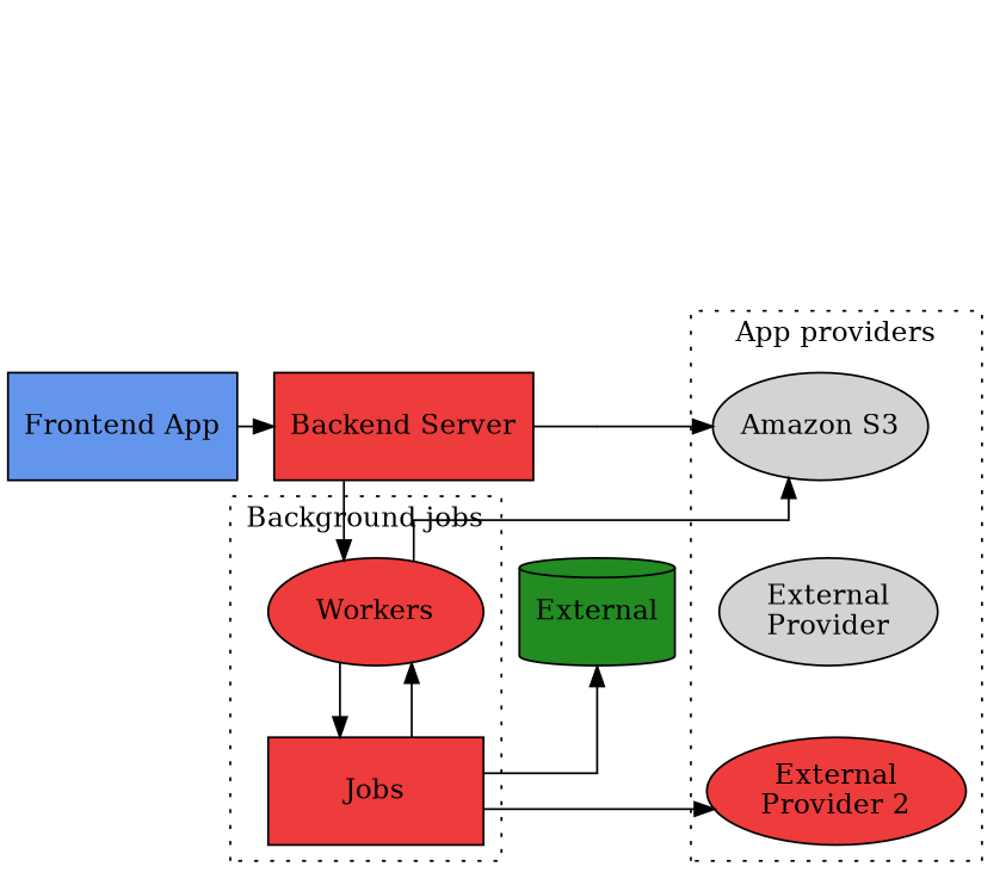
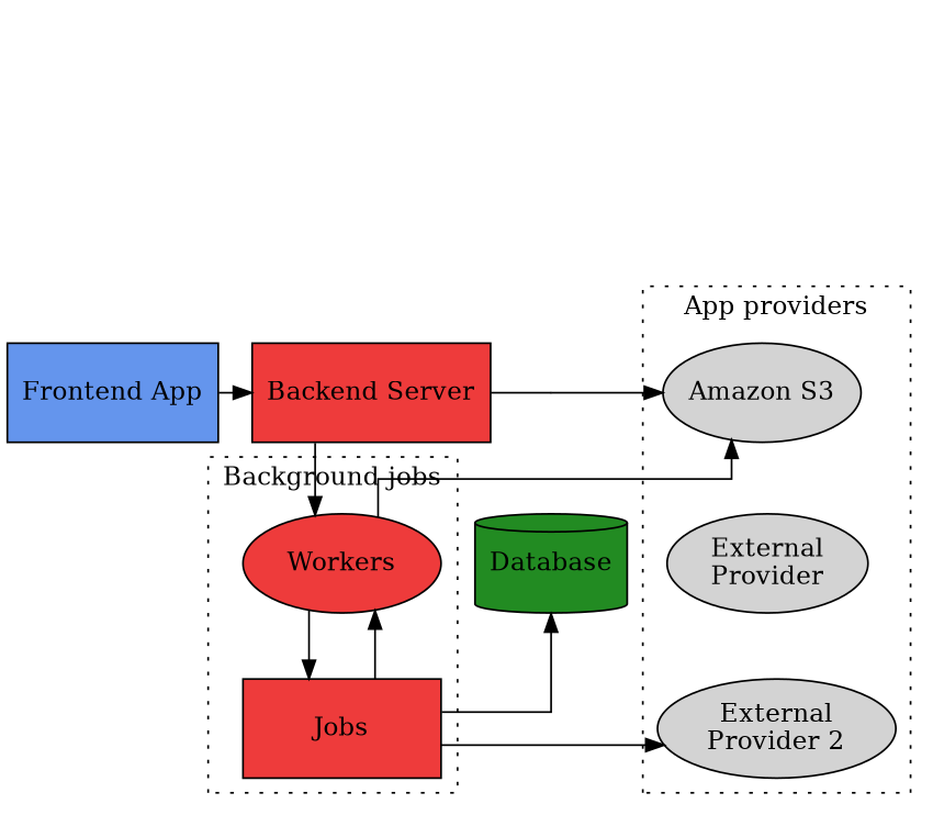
  digraph {
    compound=true
    rankdir=TB
    splines=ortho
    style=dotted
    node [fillcolor=lightgrey shape=box style=filled]
    edge [arrowhead=none style=invisible]
    row2 [height=1.5 style=invisible width=0.1]
    row3 [height=2 style=invisible width=0.1]
    row4 [style=invisible width=0.1]
    row1 [height=0.75 style=invisible width=0.1]
    n5 [fillcolor=brown2 height=0.75 label=Workers shape=ellipse width=1.5]
    n6 [fillcolor=brown2 height=0.75 label=Jobs width=1.5]
    n7 [fillcolor=brown2 height=0.75 label="Backend Server" width=1.5]
    row3column1 [fillcolor=forestgreen height=0 shape=point style=invisible width=0]
-   n9 [fillcolor=forestgreen height=0.75 label=External shape=cylinder width=0.5]
+   n9 [fillcolor=forestgreen height=0.75 label=Database shape=cylinder width=0.5]
    n10 [fillcolor=cornflowerblue height=0.75 label="Frontend App" width=1.5]
    n11 [height=0.75 label="Amazon S3" shape=ellipse width=1.5]
    n12 [height=0.75 label="External\nProvider" shape=ellipse width=1.5]
-   n13 [fillcolor=brown2 height=0.75 label="External\nProvider 2" shape=ellipse width=1.5]
+   n13 [height=0.75 label="External\nProvider 2" shape=ellipse width=1.5]
    subgraph sub_1 {
      rank=same
      row2
      row3
      row4
      row1
    }
    subgraph sub_2 {
      n7
      subgraph cluster_3 {
        label="Background jobs"
        n5
        n6
      }
    }
    subgraph sub_4 {
      row3column1
      n9
    }
    subgraph sub_5 {
      n10
    }
    subgraph cluster_6 {
      label="App providers"
      n11
      n12
      n13
    }
    row2 -> row3
    row2 -> n7
    row3 -> row4
    row3 -> row3column1
    row4 -> n11
    row1 -> row2
    row1 -> n10
    n5 -> n6 [arrowhead="" style=""]
    n5 -> n11 [constraint=false arrowhead="" style=""]
    n6 -> n5 [arrowhead="" style=""]
    n6 -> n9 [constraint=false arrowhead="" style=""]
    n6 -> n13 [constraint=false arrowhead="" style=""]
    n7 -> n5 [arrowhead="" style=""]
    n7 -> row3column1 [constraint=false style=""]
    row3column1 -> n9
    row3column1 -> n11 [constraint=false arrowhead="" style=""]
    n10 -> n7 [constraint=false arrowhead="" style=""]
    n11 -> n12
    n12 -> n13
  }
